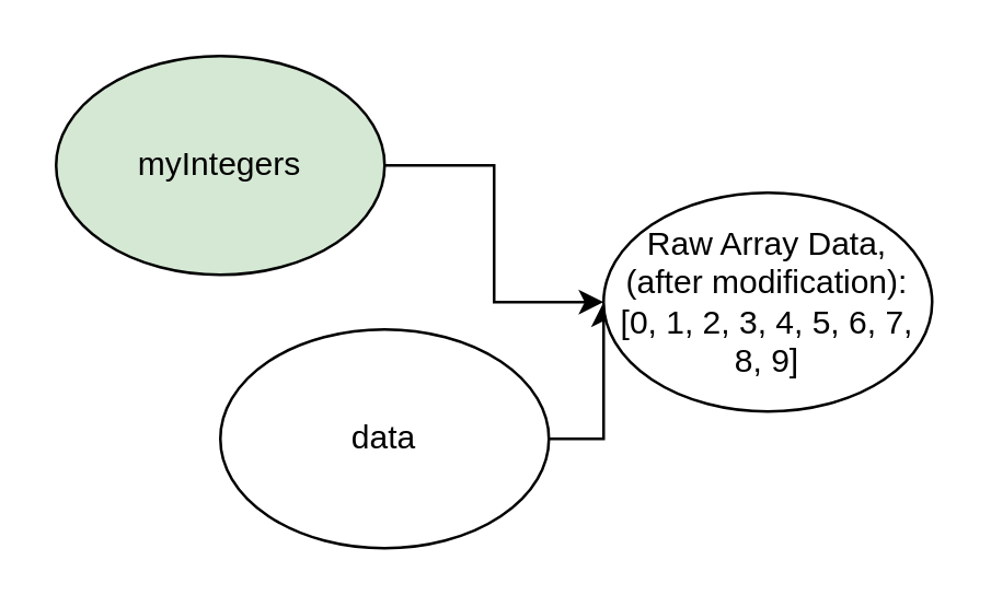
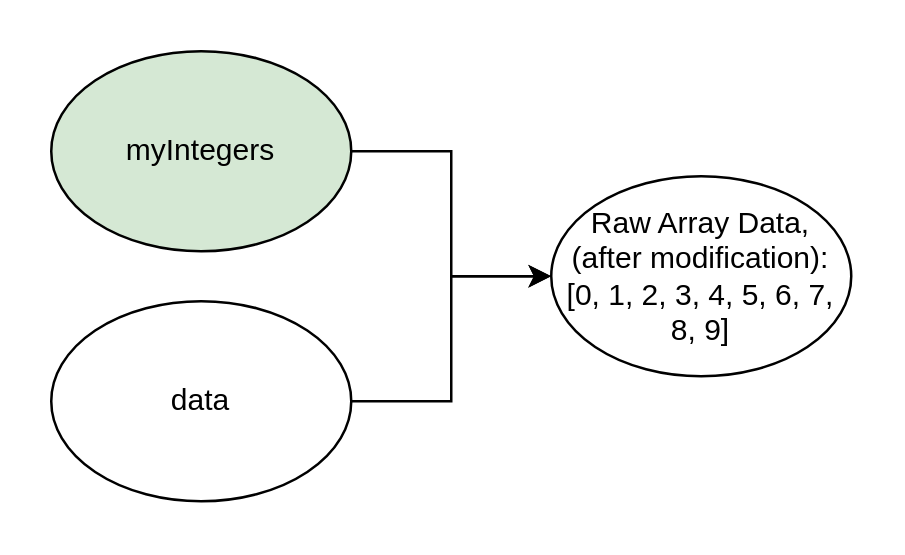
  <mxCell id="0" />
  <mxCell id="1" parent="0" />
  <mxCell id="2" style="edgeStyle=orthogonalEdgeStyle;rounded=0;orthogonalLoop=1;jettySize=auto;html=1;exitX=1;exitY=0.5;exitDx=0;exitDy=0;" edge="1" parent="1" source="3" target="6"><mxGeometry relative="1" as="geometry" /></mxCell>
  <mxCell id="3" value="myIntegers" style="ellipse;whiteSpace=wrap;html=1;fillColor=#d5e8d4;" vertex="1" parent="1"><mxGeometry x="20" y="20" width="120" height="80" as="geometry" /></mxCell>
  <mxCell id="4" style="edgeStyle=orthogonalEdgeStyle;rounded=0;orthogonalLoop=1;jettySize=auto;html=1;exitX=1;exitY=0.5;exitDx=0;exitDy=0;entryX=0;entryY=0.5;entryDx=0;entryDy=0;" edge="1" parent="1" source="5" target="6"><mxGeometry relative="1" as="geometry" /></mxCell>
- <mxCell id="5" value="data" style="ellipse;whiteSpace=wrap;html=1;" vertex="1" parent="1"><mxGeometry x="80" y="120" width="120" height="80" as="geometry" /></mxCell>
+ <mxCell id="5" value="data" style="ellipse;whiteSpace=wrap;html=1;" vertex="1" parent="1"><mxGeometry x="20" y="120" width="120" height="80" as="geometry" /></mxCell>
  <mxCell id="6" value="Raw Array Data, (after modification): [0, 1, 2, 3, 4, 5, 6, 7, 8, 9]" style="ellipse;whiteSpace=wrap;html=1;" vertex="1" parent="1"><mxGeometry x="220" y="70" width="120" height="80" as="geometry" /></mxCell>
